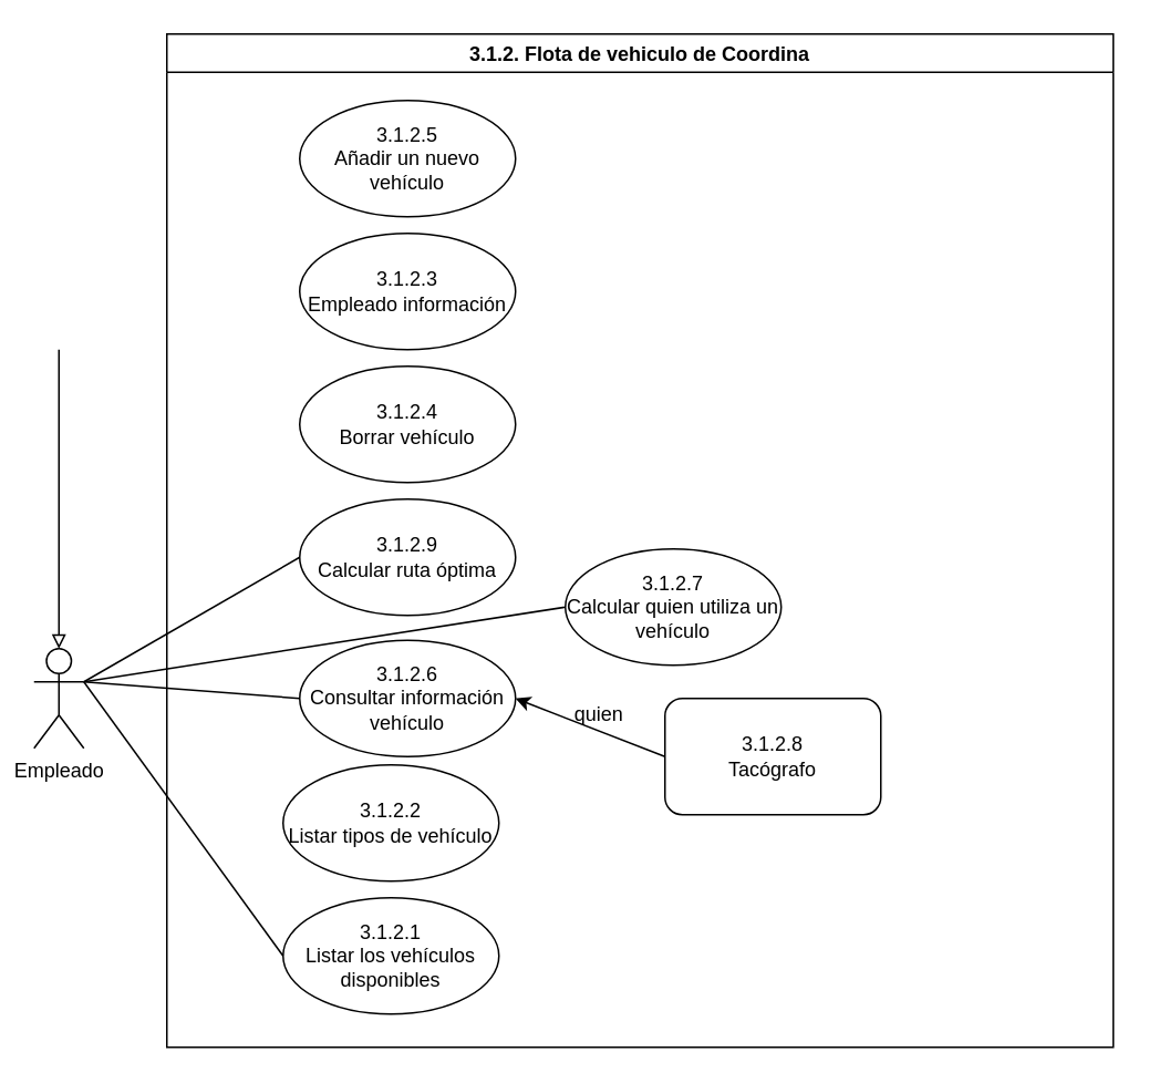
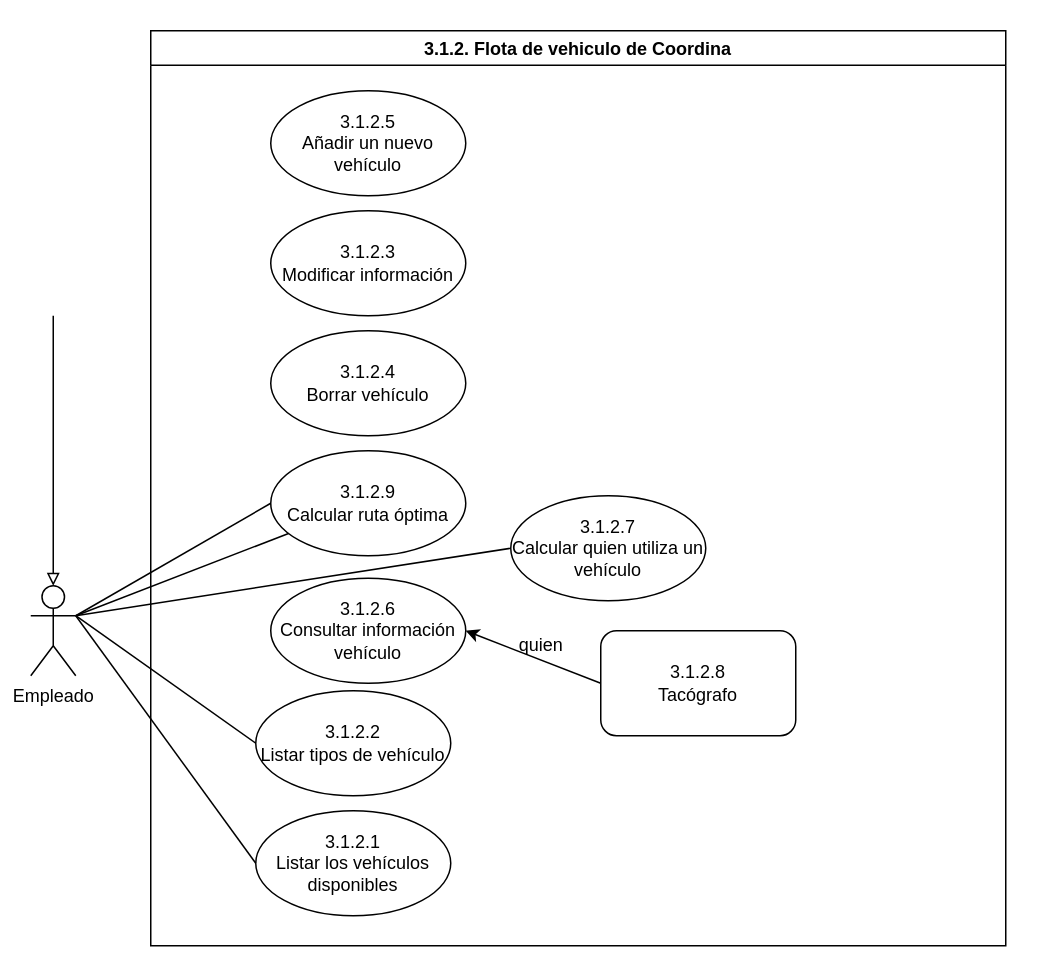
  <mxCell id="0" />
  <mxCell id="1" parent="0" />
  <mxCell id="2" value="3.1.2. Flota de vehiculo de Coordina" style="swimlane;" parent="1" vertex="1"><mxGeometry x="100" y="20" width="570" height="610" as="geometry" /></mxCell>
  <mxCell id="3" value="&lt;div&gt;3.1.2.1&lt;span lang=&quot;ES&quot;&gt;&lt;span style=&quot;font-weight: normal&quot;&gt;&lt;br&gt;&lt;/span&gt;&lt;/span&gt;&lt;/div&gt;&lt;div&gt;&lt;span lang=&quot;ES&quot;&gt;&lt;span style=&quot;font-weight: normal&quot;&gt;Listar los vehículos disponibles&lt;/span&gt;&lt;/span&gt;&lt;/div&gt;" style="ellipse;whiteSpace=wrap;html=1;" parent="2" vertex="1"><mxGeometry x="70" y="520" width="130" height="70" as="geometry" /></mxCell>
  <mxCell id="4" value="&lt;div&gt;3.1.2.2&lt;/div&gt;&lt;div&gt;&lt;span lang=&quot;ES&quot;&gt;&lt;span style=&quot;font-weight: normal&quot;&gt;Listar tipos de vehículo&lt;/span&gt;&lt;/span&gt;&lt;/div&gt;" style="ellipse;whiteSpace=wrap;html=1;" vertex="1" parent="2"><mxGeometry x="70" y="440" width="130" height="70" as="geometry" /></mxCell>
- <mxCell id="5" value="&lt;div&gt;3.1.2.3&lt;span lang=&quot;ES&quot;&gt;&lt;span style=&quot;font-weight: normal&quot;&gt;&lt;br&gt;&lt;/span&gt;&lt;/span&gt;&lt;/div&gt;&lt;div&gt;&lt;span lang=&quot;ES&quot;&gt;&lt;span style=&quot;font-weight: normal&quot;&gt;Empleado información&lt;/span&gt;&lt;/span&gt;&lt;/div&gt;" style="ellipse;whiteSpace=wrap;html=1;" vertex="1" parent="2"><mxGeometry x="80" y="120" width="130" height="70" as="geometry" /></mxCell>
+ <mxCell id="5" value="&lt;div&gt;3.1.2.3&lt;span lang=&quot;ES&quot;&gt;&lt;span style=&quot;font-weight: normal&quot;&gt;&lt;br&gt;&lt;/span&gt;&lt;/span&gt;&lt;/div&gt;&lt;div&gt;&lt;span lang=&quot;ES&quot;&gt;&lt;span style=&quot;font-weight: normal&quot;&gt;Modificar información&lt;/span&gt;&lt;/span&gt;&lt;/div&gt;" style="ellipse;whiteSpace=wrap;html=1;" vertex="1" parent="2"><mxGeometry x="80" y="120" width="130" height="70" as="geometry" /></mxCell>
  <mxCell id="6" value="&lt;div&gt;3.1.2.4&lt;span lang=&quot;ES&quot;&gt; &lt;br&gt;&lt;/span&gt;&lt;/div&gt;&lt;div&gt;&lt;span lang=&quot;ES&quot;&gt;Borrar vehículo&lt;/span&gt;&lt;/div&gt;" style="ellipse;whiteSpace=wrap;html=1;" vertex="1" parent="2"><mxGeometry x="80" y="200" width="130" height="70" as="geometry" /></mxCell>
  <mxCell id="7" value="&lt;div&gt;3.1.2.5&lt;span lang=&quot;ES&quot;&gt; &lt;br&gt;&lt;/span&gt;&lt;/div&gt;&lt;div&gt;&lt;span lang=&quot;ES&quot;&gt;Añadir un nuevo vehículo&lt;/span&gt;&lt;/div&gt;" style="ellipse;whiteSpace=wrap;html=1;" vertex="1" parent="2"><mxGeometry x="80" y="40" width="130" height="70" as="geometry" /></mxCell>
  <mxCell id="8" value="&lt;div&gt;3.1.2.6&lt;span lang=&quot;ES&quot;&gt;&lt;br&gt;&lt;/span&gt;&lt;/div&gt;&lt;div&gt;&lt;span lang=&quot;ES&quot;&gt;Consultar información vehículo&lt;/span&gt;&lt;/div&gt;" style="ellipse;whiteSpace=wrap;html=1;" vertex="1" parent="2"><mxGeometry x="80" y="365" width="130" height="70" as="geometry" /></mxCell>
  <mxCell id="9" value="&lt;div&gt;3.1.2.7&lt;/div&gt;&lt;div&gt;&lt;span lang=&quot;ES&quot;&gt;&lt;/span&gt;&lt;span lang=&quot;ES&quot;&gt;Calcular quien utiliza un vehículo&lt;/span&gt;&lt;/div&gt;" style="ellipse;whiteSpace=wrap;html=1;" vertex="1" parent="2"><mxGeometry x="240" y="310" width="130" height="70" as="geometry" /></mxCell>
  <mxCell id="10" value="&lt;div&gt;3.1.2.8&lt;/div&gt;&lt;span lang=&quot;ES&quot;&gt;Tacógrafo&lt;/span&gt;" style="whiteSpace=wrap;html=1;rounded=1;" vertex="1" parent="2"><mxGeometry x="300" y="400" width="130" height="70" as="geometry" /></mxCell>
  <mxCell id="11" value="&lt;div&gt;3.1.2.9&lt;span lang=&quot;ES&quot;&gt;&lt;br&gt;&lt;/span&gt;&lt;/div&gt;&lt;div&gt;&lt;span lang=&quot;ES&quot;&gt;Calcular ruta óptima&lt;/span&gt;&lt;/div&gt;&lt;span lang=&quot;ES&quot;&gt;&lt;/span&gt;" style="ellipse;whiteSpace=wrap;html=1;" vertex="1" parent="2"><mxGeometry x="80" y="280" width="130" height="70" as="geometry" /></mxCell>
  <mxCell id="12" value="" style="endArrow=classic;html=1;rounded=0;jumpSize=8;exitX=0;exitY=0.5;exitDx=0;exitDy=0;entryX=1;entryY=0.5;entryDx=0;entryDy=0;dashed=0;" edge="1" parent="2" source="10" target="8"><mxGeometry width="50" height="50" relative="1" as="geometry"><mxPoint x="200" y="380" as="sourcePoint" /><mxPoint x="250" y="330" as="targetPoint" /></mxGeometry></mxCell>
  <mxCell id="13" value="quien" style="text;html=1;align=center;verticalAlign=middle;resizable=0;points=[];autosize=1;strokeColor=none;fillColor=none;shadow=0;" vertex="1" parent="2"><mxGeometry x="230" y="400" width="60" height="20" as="geometry" /></mxCell>
  <mxCell id="14" value="Empleado" style="shape=umlActor;verticalLabelPosition=bottom;verticalAlign=top;html=1;outlineConnect=0;" parent="1" vertex="1"><mxGeometry x="20" y="390" width="30" height="60" as="geometry" /></mxCell>
  <mxCell id="15" value="" style="endArrow=none;html=1;rounded=0;entryX=0;entryY=0.5;entryDx=0;entryDy=0;exitX=1;exitY=0.333;exitDx=0;exitDy=0;exitPerimeter=0;" parent="1" source="14" edge="1" target="3"><mxGeometry width="50" height="50" relative="1" as="geometry"><mxPoint x="180" y="350" as="sourcePoint" /><mxPoint x="120" y="360" as="targetPoint" /></mxGeometry></mxCell>
  <mxCell id="16" value="" style="endArrow=block;html=1;rounded=0;entryX=0.5;entryY=0;entryDx=0;entryDy=0;entryPerimeter=0;endFill=0;jumpSize=8;" edge="1" parent="1" target="14"><mxGeometry width="50" height="50" relative="1" as="geometry"><mxPoint x="35" y="210" as="sourcePoint" /><mxPoint x="240" y="240" as="targetPoint" /></mxGeometry></mxCell>
- <mxCell id="18" value="" style="endArrow=none;html=1;rounded=0;entryX=0;entryY=0.5;entryDx=0;entryDy=0;exitX=1;exitY=0.333;exitDx=0;exitDy=0;exitPerimeter=0;" edge="1" parent="1" source="14" target="8"><mxGeometry width="50" height="50" relative="1" as="geometry"><mxPoint x="60" y="420" as="sourcePoint" /><mxPoint x="180" y="455" as="targetPoint" /></mxGeometry></mxCell>
+ <mxCell id="17" value="" style="endArrow=none;html=1;rounded=0;entryX=0;entryY=0.5;entryDx=0;entryDy=0;exitX=1;exitY=0.333;exitDx=0;exitDy=0;exitPerimeter=0;" edge="1" parent="1" source="14" target="4"><mxGeometry width="50" height="50" relative="1" as="geometry"><mxPoint x="50" y="440" as="sourcePoint" /><mxPoint x="160" y="514.35" as="targetPoint" /></mxGeometry></mxCell>
+ <mxCell id="18" value="" style="endArrow=none;html=1;rounded=0;exitX=1;exitY=0.333;exitDx=0;exitDy=0;exitPerimeter=0;" edge="1" parent="1" source="14" target="11"><mxGeometry width="50" height="50" relative="1" as="geometry"><mxPoint x="60" y="420" as="sourcePoint" /><mxPoint x="180" y="455" as="targetPoint" /></mxGeometry></mxCell>
  <mxCell id="19" value="" style="endArrow=none;html=1;rounded=0;entryX=0;entryY=0.5;entryDx=0;entryDy=0;" edge="1" parent="1" target="11"><mxGeometry width="50" height="50" relative="1" as="geometry"><mxPoint x="50" y="410" as="sourcePoint" /><mxPoint x="190" y="465" as="targetPoint" /></mxGeometry></mxCell>
  <mxCell id="20" value="" style="endArrow=none;html=1;rounded=0;entryX=0;entryY=0.5;entryDx=0;entryDy=0;" edge="1" parent="1" target="9"><mxGeometry width="50" height="50" relative="1" as="geometry"><mxPoint x="50" y="410" as="sourcePoint" /><mxPoint x="190" y="345" as="targetPoint" /></mxGeometry></mxCell>
